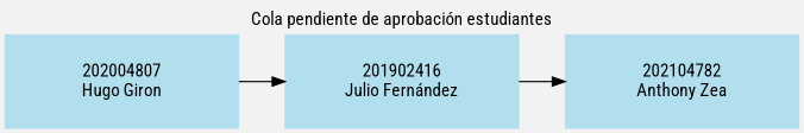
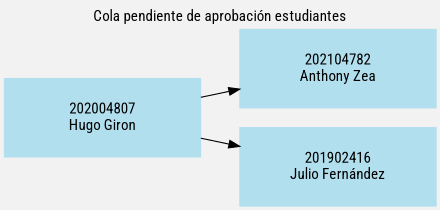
  digraph {
    bgcolor=gray95
    fontname="Roboto Condensed"
    label="Cola pendiente de aprobación estudiantes"
    labelloc=top
    rankdir=LR
    node [color=lightblue2 fontname="Roboto Condensed" shape=box style=filled]
    edge [fontname="Roboto Condensed"]
    n1 [height=1 label="202104782\nAnthony Zea" width=2.5]
    n2 [height=1 label="201902416\nJulio Fernández" width=2.5]
    n3 [height=1 label="202004807\nHugo Giron" width=2.5]
    subgraph sub_1 {
      n1
      n2
      n3
    }
-   n2 -> n1
+   n3 -> n1
    n3 -> n2
  }
